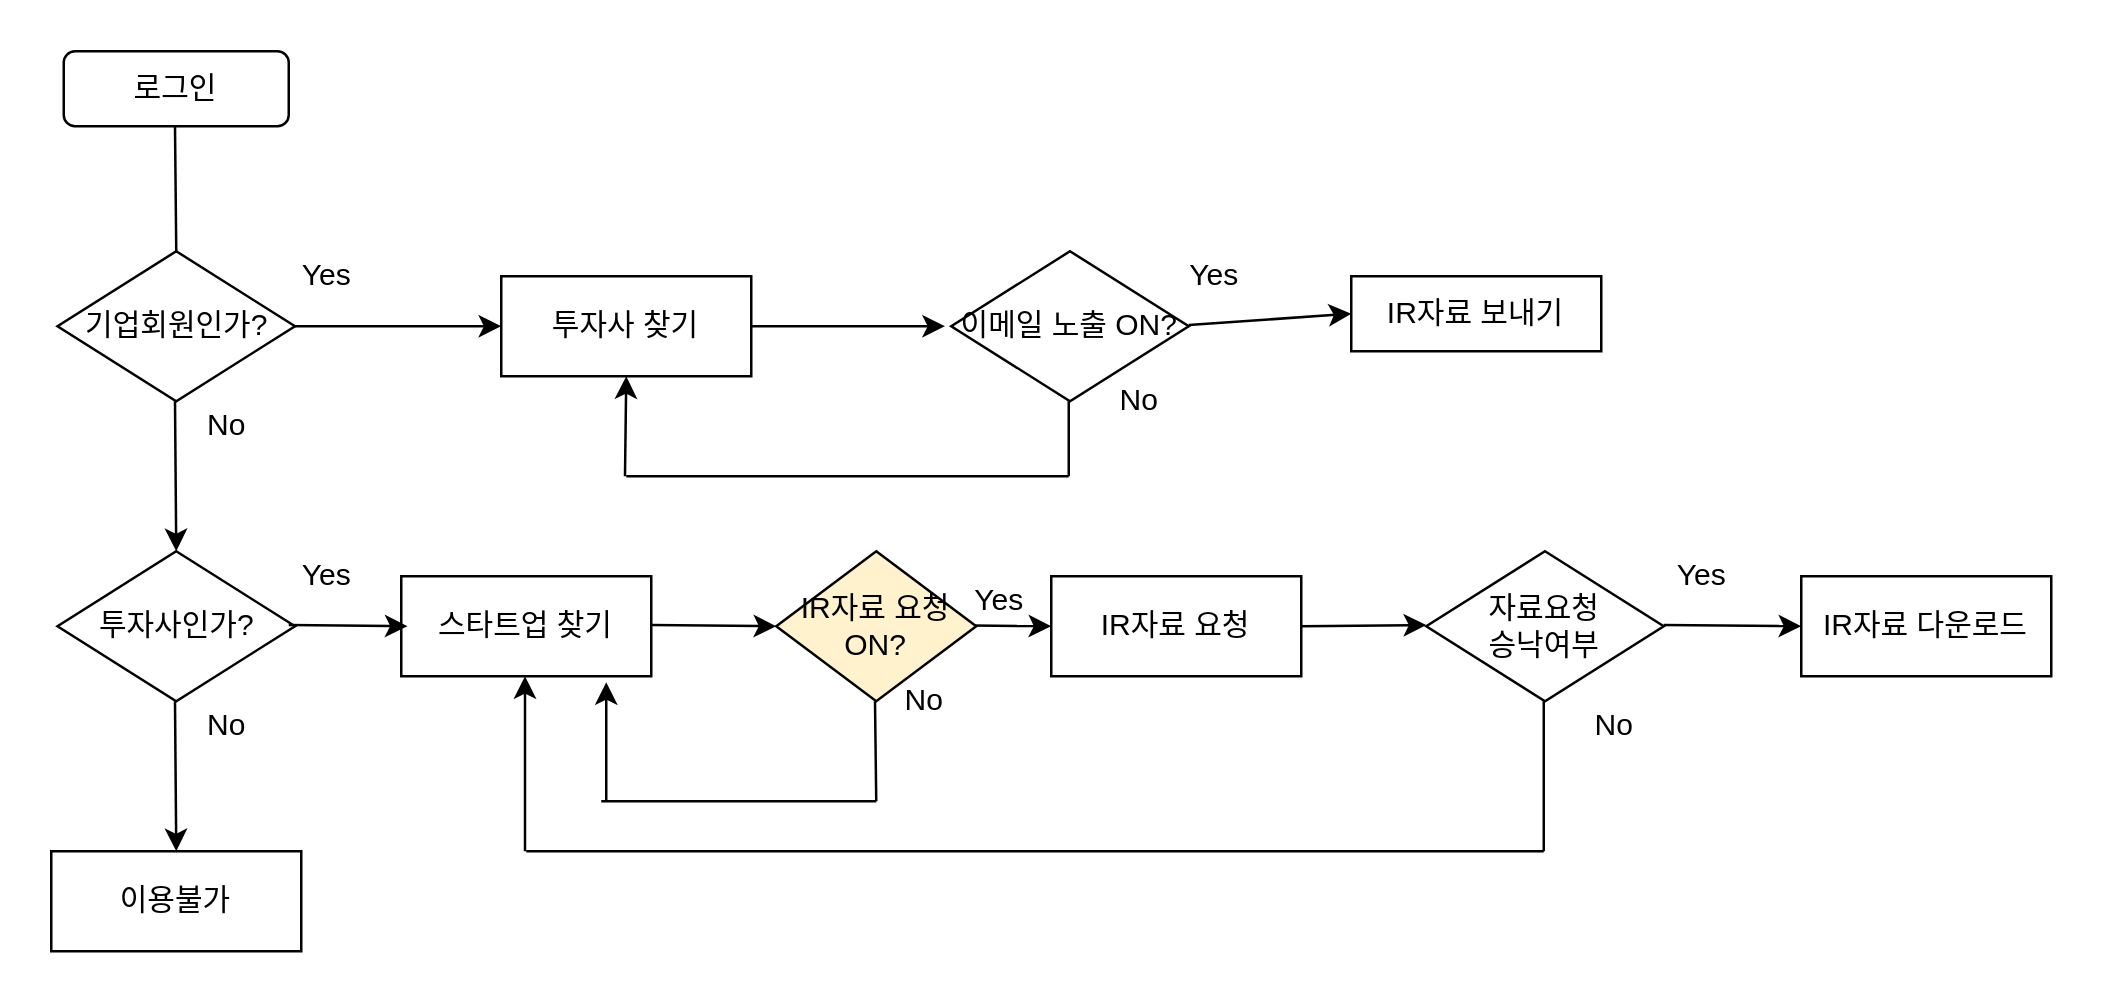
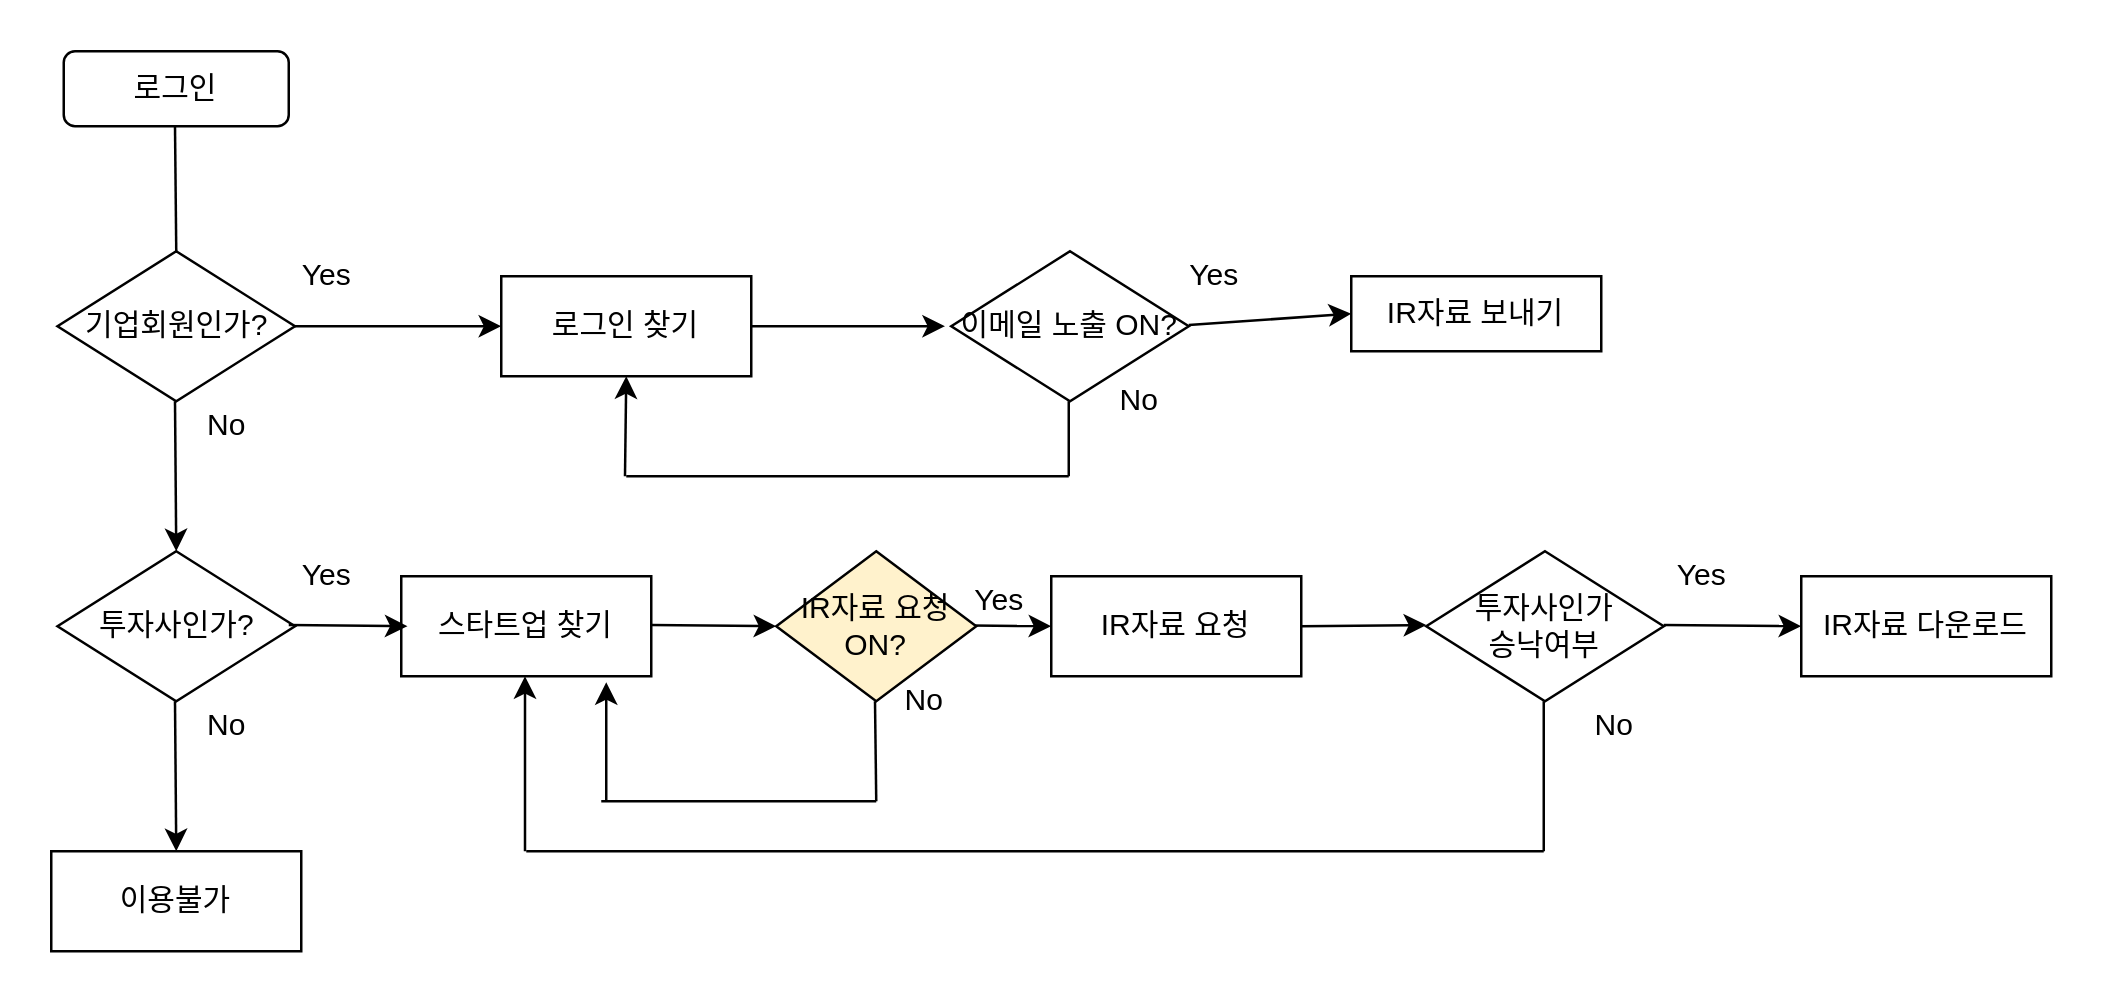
  <mxCell id="0" />
  <mxCell id="1" parent="0" />
  <mxCell id="2" value="로그인" style="rounded=1;whiteSpace=wrap;html=1;" parent="1" vertex="1"><mxGeometry x="25" y="20" width="90" height="30" as="geometry" /></mxCell>
  <mxCell id="3" value="" style="endArrow=none;html=1;" parent="1" edge="1"><mxGeometry width="50" height="50" relative="1" as="geometry"><mxPoint x="70" y="100" as="sourcePoint" /><mxPoint x="69.5" y="50" as="targetPoint" /></mxGeometry></mxCell>
  <mxCell id="4" value="기업회원인가?" style="rhombus;whiteSpace=wrap;html=1;" parent="1" vertex="1"><mxGeometry x="22.5" y="100" width="95" height="60" as="geometry" /></mxCell>
  <mxCell id="5" value="" style="endArrow=classic;html=1;exitX=1;exitY=0.5;exitDx=0;exitDy=0;" parent="1" edge="1" source="4"><mxGeometry width="50" height="50" relative="1" as="geometry"><mxPoint x="132.5" y="129.5" as="sourcePoint" /><mxPoint x="200" y="130" as="targetPoint" /></mxGeometry></mxCell>
  <mxCell id="6" value="" style="endArrow=classic;html=1;" parent="1" edge="1"><mxGeometry width="50" height="50" relative="1" as="geometry"><mxPoint x="69.5" y="160" as="sourcePoint" /><mxPoint x="70" y="220" as="targetPoint" /></mxGeometry></mxCell>
  <mxCell id="7" value="Yes" style="text;html=1;resizable=0;autosize=1;align=center;verticalAlign=middle;points=[];fillColor=none;strokeColor=none;rounded=0;" parent="1" vertex="1"><mxGeometry x="115" y="100" width="30" height="20" as="geometry" /></mxCell>
  <mxCell id="8" value="No" style="text;html=1;resizable=0;autosize=1;align=center;verticalAlign=middle;points=[];fillColor=none;strokeColor=none;rounded=0;" parent="1" vertex="1"><mxGeometry x="75" y="160" width="30" height="20" as="geometry" /></mxCell>
- <mxCell id="9" value="투자사 찾기" style="rounded=0;whiteSpace=wrap;html=1;" parent="1" vertex="1"><mxGeometry x="200" y="110" width="100" height="40" as="geometry" /></mxCell>
+ <mxCell id="9" value="로그인 찾기" style="rounded=0;whiteSpace=wrap;html=1;" parent="1" vertex="1"><mxGeometry x="200" y="110" width="100" height="40" as="geometry" /></mxCell>
  <mxCell id="10" value="스타트업 찾기" style="rounded=0;whiteSpace=wrap;html=1;" parent="1" vertex="1"><mxGeometry x="160" y="230" width="100" height="40" as="geometry" /></mxCell>
  <mxCell id="11" value="" style="endArrow=classic;html=1;" parent="1" edge="1"><mxGeometry width="50" height="50" relative="1" as="geometry"><mxPoint x="260" y="249.5" as="sourcePoint" /><mxPoint x="310" y="250" as="targetPoint" /></mxGeometry></mxCell>
  <mxCell id="12" value="IR자료 요청" style="rounded=0;whiteSpace=wrap;html=1;" parent="1" vertex="1"><mxGeometry x="420" y="230" width="100" height="40" as="geometry" /></mxCell>
  <mxCell id="13" value="" style="endArrow=classic;html=1;" parent="1" edge="1"><mxGeometry width="50" height="50" relative="1" as="geometry"><mxPoint x="520" y="250" as="sourcePoint" /><mxPoint x="570" y="249.5" as="targetPoint" /></mxGeometry></mxCell>
  <mxCell id="14" value="" style="endArrow=classic;html=1;exitX=1;exitY=0.5;exitDx=0;exitDy=0;" parent="1" source="9" edge="1"><mxGeometry width="50" height="50" relative="1" as="geometry"><mxPoint x="310" y="129.5" as="sourcePoint" /><mxPoint x="377.5" y="130" as="targetPoint" /></mxGeometry></mxCell>
  <mxCell id="15" value="IR자료 보내기" style="rounded=0;whiteSpace=wrap;html=1;" parent="1" vertex="1"><mxGeometry x="540" y="110" width="100" height="30" as="geometry" /></mxCell>
  <mxCell id="16" value="IR자료 다운로드" style="rounded=0;whiteSpace=wrap;html=1;" parent="1" vertex="1"><mxGeometry x="720" y="230" width="100" height="40" as="geometry" /></mxCell>
  <mxCell id="17" style="edgeStyle=orthogonalEdgeStyle;rounded=0;orthogonalLoop=1;jettySize=auto;html=1;exitX=0.5;exitY=1;exitDx=0;exitDy=0;" parent="1" source="15" target="15" edge="1"><mxGeometry relative="1" as="geometry" /></mxCell>
  <mxCell id="18" value="투자사인가?" style="rhombus;whiteSpace=wrap;html=1;" parent="1" vertex="1"><mxGeometry x="22.5" y="220" width="95" height="60" as="geometry" /></mxCell>
  <mxCell id="19" value="" style="endArrow=classic;html=1;" parent="1" edge="1"><mxGeometry width="50" height="50" relative="1" as="geometry"><mxPoint x="115" y="249.5" as="sourcePoint" /><mxPoint x="162.5" y="250" as="targetPoint" /></mxGeometry></mxCell>
  <mxCell id="20" value="Yes" style="text;html=1;resizable=0;autosize=1;align=center;verticalAlign=middle;points=[];fillColor=none;strokeColor=none;rounded=0;" parent="1" vertex="1"><mxGeometry x="115" y="220" width="30" height="20" as="geometry" /></mxCell>
  <mxCell id="21" value="No" style="text;html=1;resizable=0;autosize=1;align=center;verticalAlign=middle;points=[];fillColor=none;strokeColor=none;rounded=0;" parent="1" vertex="1"><mxGeometry x="75" y="280" width="30" height="20" as="geometry" /></mxCell>
  <mxCell id="22" value="" style="endArrow=classic;html=1;" parent="1" edge="1"><mxGeometry width="50" height="50" relative="1" as="geometry"><mxPoint x="69.5" y="280" as="sourcePoint" /><mxPoint x="70" y="340" as="targetPoint" /></mxGeometry></mxCell>
  <mxCell id="23" value="이용불가" style="rounded=0;whiteSpace=wrap;html=1;" parent="1" vertex="1"><mxGeometry x="20" y="340" width="100" height="40" as="geometry" /></mxCell>
- <mxCell id="24" value="자료요청 &lt;br&gt;승낙여부" style="rhombus;whiteSpace=wrap;html=1;" vertex="1" parent="1"><mxGeometry x="570" y="220" width="95" height="60" as="geometry" /></mxCell>
+ <mxCell id="24" value="투자사인가 &lt;br&gt;승낙여부" style="rhombus;whiteSpace=wrap;html=1;" vertex="1" parent="1"><mxGeometry x="570" y="220" width="95" height="60" as="geometry" /></mxCell>
  <mxCell id="25" value="Yes" style="text;html=1;resizable=0;autosize=1;align=center;verticalAlign=middle;points=[];fillColor=none;strokeColor=none;rounded=0;" vertex="1" parent="1"><mxGeometry x="665" y="220" width="30" height="20" as="geometry" /></mxCell>
  <mxCell id="26" value="No" style="text;html=1;resizable=0;autosize=1;align=center;verticalAlign=middle;points=[];fillColor=none;strokeColor=none;rounded=0;" vertex="1" parent="1"><mxGeometry x="630" y="280" width="30" height="20" as="geometry" /></mxCell>
  <mxCell id="27" value="" style="endArrow=classic;html=1;" edge="1" parent="1"><mxGeometry width="50" height="50" relative="1" as="geometry"><mxPoint x="665" y="249.5" as="sourcePoint" /><mxPoint x="720" y="250" as="targetPoint" /></mxGeometry></mxCell>
  <mxCell id="28" value="" style="endArrow=none;html=1;" edge="1" parent="1"><mxGeometry width="50" height="50" relative="1" as="geometry"><mxPoint x="617" y="340" as="sourcePoint" /><mxPoint x="617" y="280" as="targetPoint" /></mxGeometry></mxCell>
  <mxCell id="29" value="" style="endArrow=none;html=1;" edge="1" parent="1"><mxGeometry width="50" height="50" relative="1" as="geometry"><mxPoint x="210" y="340" as="sourcePoint" /><mxPoint x="617" y="340" as="targetPoint" /></mxGeometry></mxCell>
  <mxCell id="30" value="" style="endArrow=classic;html=1;" edge="1" parent="1"><mxGeometry width="50" height="50" relative="1" as="geometry"><mxPoint x="209.5" y="340" as="sourcePoint" /><mxPoint x="209.5" y="270" as="targetPoint" /></mxGeometry></mxCell>
  <mxCell id="31" value="이메일 노출 ON?" style="rhombus;whiteSpace=wrap;html=1;" vertex="1" parent="1"><mxGeometry x="380" y="100" width="95" height="60" as="geometry" /></mxCell>
  <mxCell id="32" value="Yes" style="text;html=1;resizable=0;autosize=1;align=center;verticalAlign=middle;points=[];fillColor=none;strokeColor=none;rounded=0;" vertex="1" parent="1"><mxGeometry x="470" y="100" width="30" height="20" as="geometry" /></mxCell>
  <mxCell id="33" value="" style="endArrow=classic;html=1;entryX=0;entryY=0.5;entryDx=0;entryDy=0;" edge="1" parent="1" target="15"><mxGeometry width="50" height="50" relative="1" as="geometry"><mxPoint x="475" y="129.5" as="sourcePoint" /><mxPoint x="530" y="130" as="targetPoint" /></mxGeometry></mxCell>
  <mxCell id="34" value="No" style="text;html=1;resizable=0;autosize=1;align=center;verticalAlign=middle;points=[];fillColor=none;strokeColor=none;rounded=0;" vertex="1" parent="1"><mxGeometry x="440" y="150" width="30" height="20" as="geometry" /></mxCell>
  <mxCell id="35" value="" style="endArrow=none;html=1;" edge="1" parent="1"><mxGeometry width="50" height="50" relative="1" as="geometry"><mxPoint x="427" y="190" as="sourcePoint" /><mxPoint x="427" y="160" as="targetPoint" /></mxGeometry></mxCell>
  <mxCell id="36" value="" style="endArrow=none;html=1;" edge="1" parent="1"><mxGeometry width="50" height="50" relative="1" as="geometry"><mxPoint x="250" y="190" as="sourcePoint" /><mxPoint x="427" y="190" as="targetPoint" /></mxGeometry></mxCell>
  <mxCell id="37" value="" style="endArrow=classic;html=1;" edge="1" parent="1"><mxGeometry width="50" height="50" relative="1" as="geometry"><mxPoint x="249.5" y="190" as="sourcePoint" /><mxPoint x="250" y="150" as="targetPoint" /></mxGeometry></mxCell>
  <mxCell id="38" value="" style="endArrow=classic;html=1;" edge="1" parent="1"><mxGeometry width="50" height="50" relative="1" as="geometry"><mxPoint x="370" y="249.5" as="sourcePoint" /><mxPoint x="420" y="250" as="targetPoint" /></mxGeometry></mxCell>
  <mxCell id="39" value="IR자료 요청ON?" style="rhombus;whiteSpace=wrap;html=1;fillColor=#fff2cc;" vertex="1" parent="1"><mxGeometry x="310" y="220" width="80" height="60" as="geometry" /></mxCell>
  <mxCell id="40" value="Yes" style="text;html=1;resizable=0;autosize=1;align=center;verticalAlign=middle;points=[];fillColor=none;strokeColor=none;rounded=0;" vertex="1" parent="1"><mxGeometry x="384" y="230" width="30" height="20" as="geometry" /></mxCell>
  <mxCell id="41" value="No" style="text;html=1;resizable=0;autosize=1;align=center;verticalAlign=middle;points=[];fillColor=none;strokeColor=none;rounded=0;" vertex="1" parent="1"><mxGeometry x="354" y="270" width="30" height="20" as="geometry" /></mxCell>
  <mxCell id="42" value="" style="endArrow=none;html=1;" edge="1" parent="1"><mxGeometry width="50" height="50" relative="1" as="geometry"><mxPoint x="350" y="320" as="sourcePoint" /><mxPoint x="349.5" y="280" as="targetPoint" /></mxGeometry></mxCell>
  <mxCell id="43" value="" style="endArrow=none;html=1;" edge="1" parent="1"><mxGeometry width="50" height="50" relative="1" as="geometry"><mxPoint x="240" y="320" as="sourcePoint" /><mxPoint x="350" y="320" as="targetPoint" /></mxGeometry></mxCell>
  <mxCell id="44" value="" style="endArrow=classic;html=1;entryX=0.82;entryY=1.06;entryDx=0;entryDy=0;entryPerimeter=0;" edge="1" parent="1" target="10"><mxGeometry width="50" height="50" relative="1" as="geometry"><mxPoint x="242" y="320" as="sourcePoint" /><mxPoint x="240.5" y="280" as="targetPoint" /></mxGeometry></mxCell>
